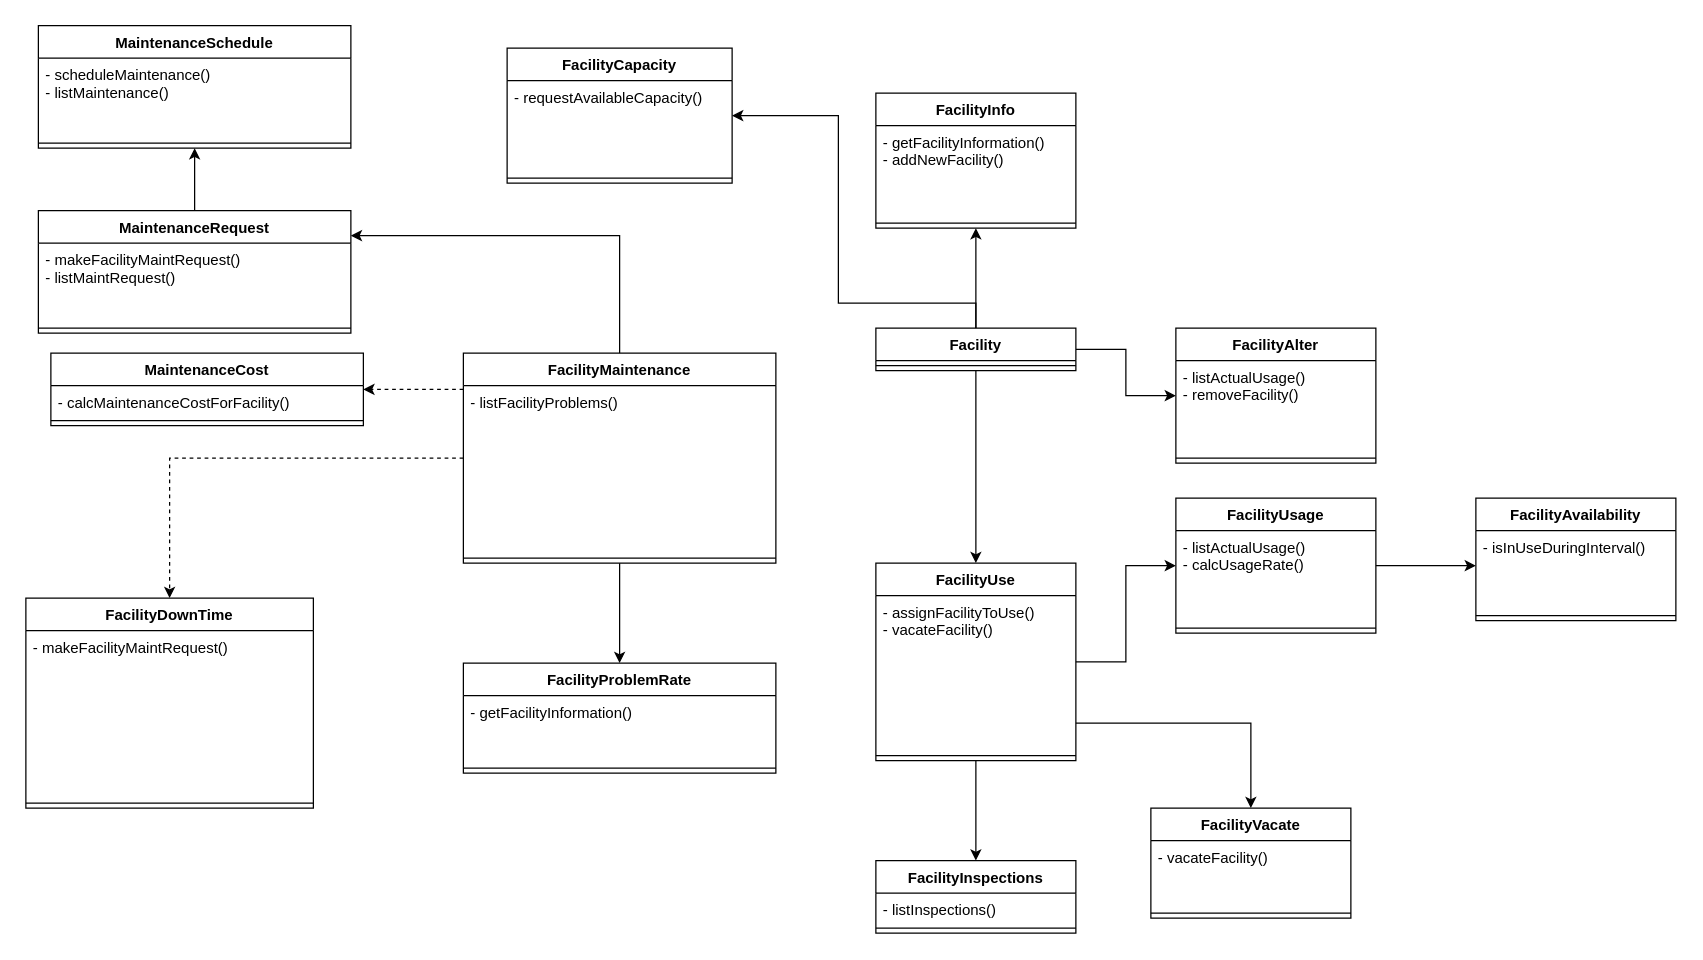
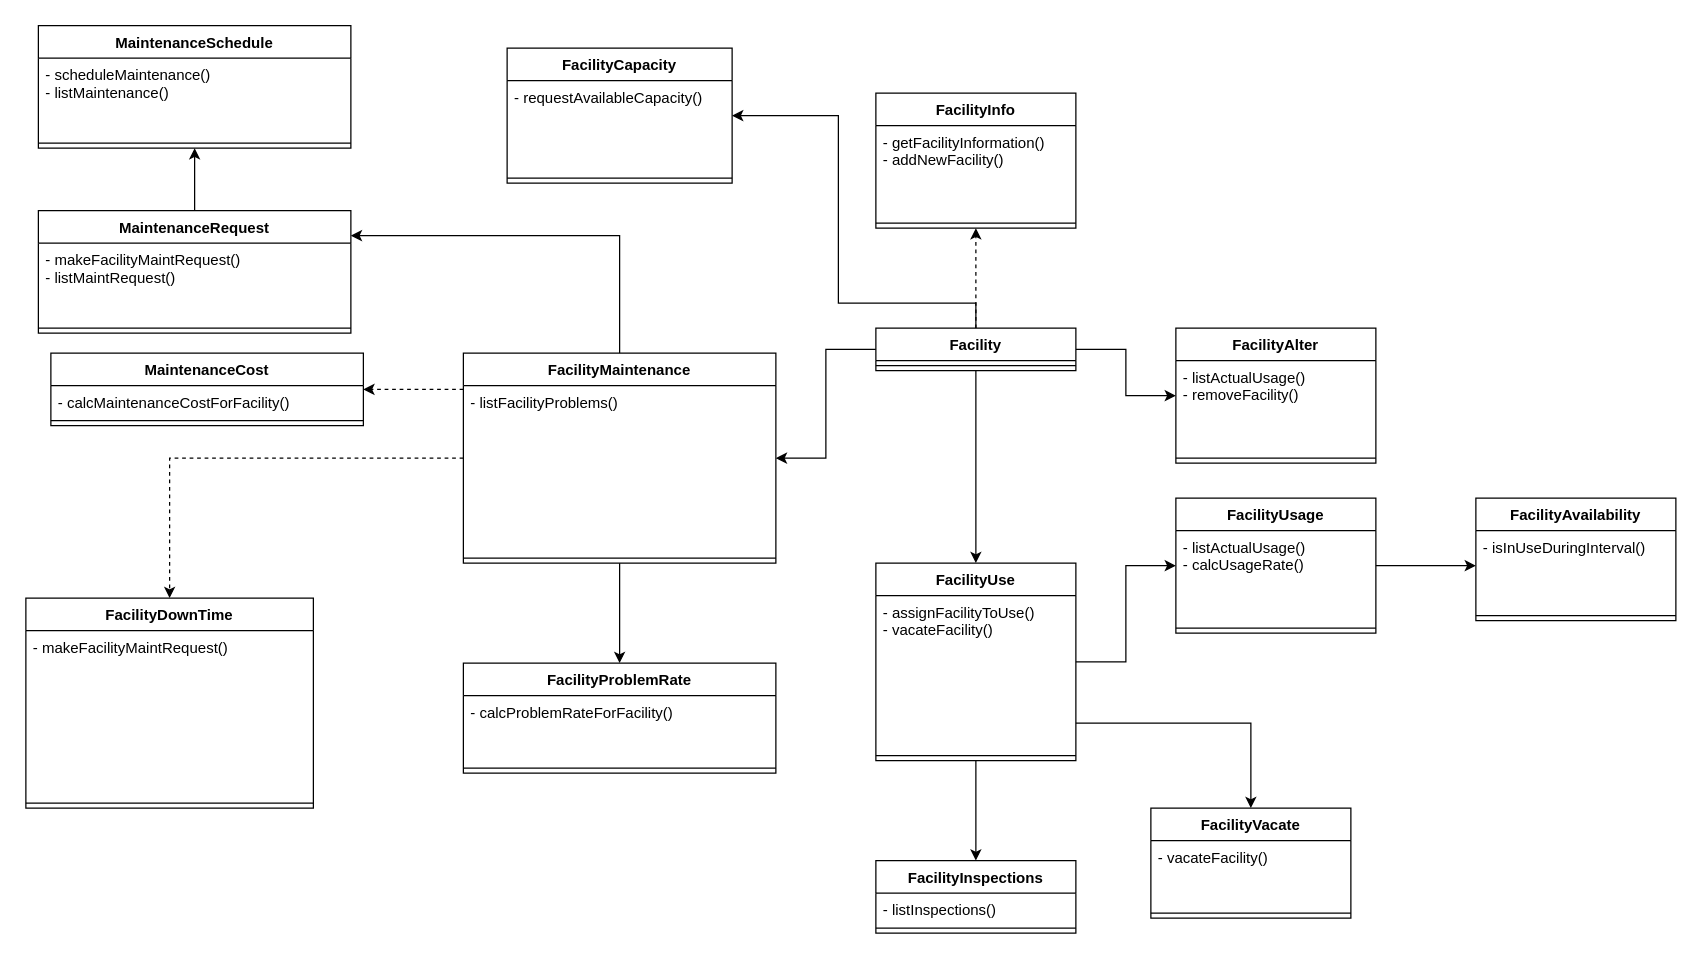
  <mxCell id="0" />
  <mxCell id="1" parent="0" />
  <mxCell id="2" value="" style="edgeStyle=orthogonalEdgeStyle;rounded=0;orthogonalLoop=1;jettySize=auto;html=1;" edge="1" parent="1" source="7" target="57"><mxGeometry relative="1" as="geometry"><Array as="points"><mxPoint x="780" y="242" /><mxPoint x="670" y="242" /><mxPoint x="670" y="92" /></Array></mxGeometry></mxCell>
  <mxCell id="3" value="" style="edgeStyle=orthogonalEdgeStyle;rounded=0;orthogonalLoop=1;jettySize=auto;html=1;" edge="1" parent="1" source="7" target="41"><mxGeometry relative="1" as="geometry" /></mxCell>
+ <mxCell id="4" value="" style="edgeStyle=orthogonalEdgeStyle;rounded=0;orthogonalLoop=1;jettySize=auto;html=1;" edge="1" parent="1" source="7" target="19"><mxGeometry relative="1" as="geometry" /></mxCell>
  <mxCell id="5" value="" style="edgeStyle=orthogonalEdgeStyle;rounded=0;orthogonalLoop=1;jettySize=auto;html=1;" edge="1" parent="1" source="7" target="12"><mxGeometry relative="1" as="geometry" /></mxCell>
- <mxCell id="6" value="" style="edgeStyle=orthogonalEdgeStyle;rounded=0;orthogonalLoop=1;jettySize=auto;html=1;" edge="1" parent="1" source="7" target="9"><mxGeometry relative="1" as="geometry" /></mxCell>
+ <mxCell id="6" value="" style="edgeStyle=orthogonalEdgeStyle;rounded=0;orthogonalLoop=1;jettySize=auto;html=1;dashed=1;" edge="1" parent="1" source="7" target="9"><mxGeometry relative="1" as="geometry" /></mxCell>
  <mxCell id="7" value="Facility&#10;" style="swimlane;fontStyle=1;align=center;verticalAlign=top;childLayout=stackLayout;horizontal=1;startSize=26;horizontalStack=0;resizeParent=1;resizeParentMax=0;resizeLast=0;collapsible=1;marginBottom=0;" vertex="1" parent="1"><mxGeometry x="700" y="262" width="160" height="34" as="geometry" /></mxCell>
  <mxCell id="8" value="" style="line;strokeWidth=1;fillColor=none;align=left;verticalAlign=middle;spacingTop=-1;spacingLeft=3;spacingRight=3;rotatable=0;labelPosition=right;points=[];portConstraint=eastwest;" vertex="1" parent="7"><mxGeometry y="26" width="160" height="8" as="geometry" /></mxCell>
  <mxCell id="9" value="FacilityInfo" style="swimlane;fontStyle=1;align=center;verticalAlign=top;childLayout=stackLayout;horizontal=1;startSize=26;horizontalStack=0;resizeParent=1;resizeParentMax=0;resizeLast=0;collapsible=1;marginBottom=0;" vertex="1" parent="1"><mxGeometry x="700" y="74" width="160" height="108" as="geometry" /></mxCell>
  <mxCell id="10" value="- getFacilityInformation()&#10;- addNewFacility()&#10;" style="text;strokeColor=none;fillColor=none;align=left;verticalAlign=top;spacingLeft=4;spacingRight=4;overflow=hidden;rotatable=0;points=[[0,0.5],[1,0.5]];portConstraint=eastwest;" vertex="1" parent="9"><mxGeometry y="26" width="160" height="74" as="geometry" /></mxCell>
  <mxCell id="11" value="" style="line;strokeWidth=1;fillColor=none;align=left;verticalAlign=middle;spacingTop=-1;spacingLeft=3;spacingRight=3;rotatable=0;labelPosition=right;points=[];portConstraint=eastwest;" vertex="1" parent="9"><mxGeometry y="100" width="160" height="8" as="geometry" /></mxCell>
  <mxCell id="12" value="FacilityAlter" style="swimlane;fontStyle=1;align=center;verticalAlign=top;childLayout=stackLayout;horizontal=1;startSize=26;horizontalStack=0;resizeParent=1;resizeParentMax=0;resizeLast=0;collapsible=1;marginBottom=0;" vertex="1" parent="1"><mxGeometry x="940" y="262" width="160" height="108" as="geometry" /></mxCell>
  <mxCell id="13" value="- listActualUsage()&#10;- removeFacility()" style="text;strokeColor=none;fillColor=none;align=left;verticalAlign=top;spacingLeft=4;spacingRight=4;overflow=hidden;rotatable=0;points=[[0,0.5],[1,0.5]];portConstraint=eastwest;" vertex="1" parent="12"><mxGeometry y="26" width="160" height="74" as="geometry" /></mxCell>
  <mxCell id="14" value="" style="line;strokeWidth=1;fillColor=none;align=left;verticalAlign=middle;spacingTop=-1;spacingLeft=3;spacingRight=3;rotatable=0;labelPosition=right;points=[];portConstraint=eastwest;" vertex="1" parent="12"><mxGeometry y="100" width="160" height="8" as="geometry" /></mxCell>
  <mxCell id="15" value="" style="edgeStyle=orthogonalEdgeStyle;rounded=0;orthogonalLoop=1;jettySize=auto;html=1;" edge="1" parent="1" source="19" target="32"><mxGeometry relative="1" as="geometry"><Array as="points"><mxPoint x="495" y="188" /></Array></mxGeometry></mxCell>
  <mxCell id="16" value="" style="edgeStyle=orthogonalEdgeStyle;rounded=0;orthogonalLoop=1;jettySize=auto;html=1;dashed=1;" edge="1" parent="1" source="19" target="28"><mxGeometry relative="1" as="geometry"><Array as="points"><mxPoint x="360" y="311" /><mxPoint x="360" y="311" /></Array></mxGeometry></mxCell>
  <mxCell id="17" value="" style="edgeStyle=orthogonalEdgeStyle;rounded=0;orthogonalLoop=1;jettySize=auto;html=1;dashed=1;" edge="1" parent="1" source="19" target="25"><mxGeometry relative="1" as="geometry" /></mxCell>
  <mxCell id="18" value="" style="edgeStyle=orthogonalEdgeStyle;rounded=0;orthogonalLoop=1;jettySize=auto;html=1;" edge="1" parent="1" source="19" target="22"><mxGeometry relative="1" as="geometry" /></mxCell>
  <mxCell id="19" value="FacilityMaintenance&#10;" style="swimlane;fontStyle=1;align=center;verticalAlign=top;childLayout=stackLayout;horizontal=1;startSize=26;horizontalStack=0;resizeParent=1;resizeParentMax=0;resizeLast=0;collapsible=1;marginBottom=0;" vertex="1" parent="1"><mxGeometry x="370" y="282" width="250" height="168" as="geometry" /></mxCell>
  <mxCell id="20" value="- listFacilityProblems()&#10;" style="text;strokeColor=none;fillColor=none;align=left;verticalAlign=top;spacingLeft=4;spacingRight=4;overflow=hidden;rotatable=0;points=[[0,0.5],[1,0.5]];portConstraint=eastwest;" vertex="1" parent="19"><mxGeometry y="26" width="250" height="134" as="geometry" /></mxCell>
  <mxCell id="21" value="" style="line;strokeWidth=1;fillColor=none;align=left;verticalAlign=middle;spacingTop=-1;spacingLeft=3;spacingRight=3;rotatable=0;labelPosition=right;points=[];portConstraint=eastwest;" vertex="1" parent="19"><mxGeometry y="160" width="250" height="8" as="geometry" /></mxCell>
  <mxCell id="22" value="FacilityProblemRate" style="swimlane;fontStyle=1;align=center;verticalAlign=top;childLayout=stackLayout;horizontal=1;startSize=26;horizontalStack=0;resizeParent=1;resizeParentMax=0;resizeLast=0;collapsible=1;marginBottom=0;" vertex="1" parent="1"><mxGeometry x="370" y="530" width="250" height="88" as="geometry" /></mxCell>
- <mxCell id="23" value="- getFacilityInformation()&#10;" style="text;strokeColor=none;fillColor=none;align=left;verticalAlign=top;spacingLeft=4;spacingRight=4;overflow=hidden;rotatable=0;points=[[0,0.5],[1,0.5]];portConstraint=eastwest;" vertex="1" parent="22"><mxGeometry y="26" width="250" height="54" as="geometry" /></mxCell>
+ <mxCell id="23" value="- calcProblemRateForFacility()&#10;" style="text;strokeColor=none;fillColor=none;align=left;verticalAlign=top;spacingLeft=4;spacingRight=4;overflow=hidden;rotatable=0;points=[[0,0.5],[1,0.5]];portConstraint=eastwest;" vertex="1" parent="22"><mxGeometry y="26" width="250" height="54" as="geometry" /></mxCell>
  <mxCell id="24" value="" style="line;strokeWidth=1;fillColor=none;align=left;verticalAlign=middle;spacingTop=-1;spacingLeft=3;spacingRight=3;rotatable=0;labelPosition=right;points=[];portConstraint=eastwest;" vertex="1" parent="22"><mxGeometry y="80" width="250" height="8" as="geometry" /></mxCell>
  <mxCell id="25" value="FacilityDownTime" style="swimlane;fontStyle=1;align=center;verticalAlign=top;childLayout=stackLayout;horizontal=1;startSize=26;horizontalStack=0;resizeParent=1;resizeParentMax=0;resizeLast=0;collapsible=1;marginBottom=0;" vertex="1" parent="1"><mxGeometry x="20" y="478" width="230" height="168" as="geometry" /></mxCell>
  <mxCell id="26" value="- makeFacilityMaintRequest()&#10;" style="text;strokeColor=none;fillColor=none;align=left;verticalAlign=top;spacingLeft=4;spacingRight=4;overflow=hidden;rotatable=0;points=[[0,0.5],[1,0.5]];portConstraint=eastwest;" vertex="1" parent="25"><mxGeometry y="26" width="230" height="134" as="geometry" /></mxCell>
  <mxCell id="27" value="" style="line;strokeWidth=1;fillColor=none;align=left;verticalAlign=middle;spacingTop=-1;spacingLeft=3;spacingRight=3;rotatable=0;labelPosition=right;points=[];portConstraint=eastwest;" vertex="1" parent="25"><mxGeometry y="160" width="230" height="8" as="geometry" /></mxCell>
  <mxCell id="28" value="MaintenanceCost" style="swimlane;fontStyle=1;align=center;verticalAlign=top;childLayout=stackLayout;horizontal=1;startSize=26;horizontalStack=0;resizeParent=1;resizeParentMax=0;resizeLast=0;collapsible=1;marginBottom=0;" vertex="1" parent="1"><mxGeometry x="40" y="282" width="250" height="58" as="geometry" /></mxCell>
  <mxCell id="29" value="- calcMaintenanceCostForFacility()&#10;" style="text;strokeColor=none;fillColor=none;align=left;verticalAlign=top;spacingLeft=4;spacingRight=4;overflow=hidden;rotatable=0;points=[[0,0.5],[1,0.5]];portConstraint=eastwest;" vertex="1" parent="28"><mxGeometry y="26" width="250" height="24" as="geometry" /></mxCell>
  <mxCell id="30" value="" style="line;strokeWidth=1;fillColor=none;align=left;verticalAlign=middle;spacingTop=-1;spacingLeft=3;spacingRight=3;rotatable=0;labelPosition=right;points=[];portConstraint=eastwest;" vertex="1" parent="28"><mxGeometry y="50" width="250" height="8" as="geometry" /></mxCell>
  <mxCell id="31" value="" style="edgeStyle=orthogonalEdgeStyle;rounded=0;orthogonalLoop=1;jettySize=auto;html=1;" edge="1" parent="1" source="32" target="35"><mxGeometry relative="1" as="geometry" /></mxCell>
  <mxCell id="32" value="MaintenanceRequest" style="swimlane;fontStyle=1;align=center;verticalAlign=top;childLayout=stackLayout;horizontal=1;startSize=26;horizontalStack=0;resizeParent=1;resizeParentMax=0;resizeLast=0;collapsible=1;marginBottom=0;" vertex="1" parent="1"><mxGeometry x="30" y="168" width="250" height="98" as="geometry" /></mxCell>
  <mxCell id="33" value="- makeFacilityMaintRequest()&#10;- listMaintRequest()&#10;" style="text;strokeColor=none;fillColor=none;align=left;verticalAlign=top;spacingLeft=4;spacingRight=4;overflow=hidden;rotatable=0;points=[[0,0.5],[1,0.5]];portConstraint=eastwest;" vertex="1" parent="32"><mxGeometry y="26" width="250" height="64" as="geometry" /></mxCell>
  <mxCell id="34" value="" style="line;strokeWidth=1;fillColor=none;align=left;verticalAlign=middle;spacingTop=-1;spacingLeft=3;spacingRight=3;rotatable=0;labelPosition=right;points=[];portConstraint=eastwest;" vertex="1" parent="32"><mxGeometry y="90" width="250" height="8" as="geometry" /></mxCell>
  <mxCell id="35" value="MaintenanceSchedule" style="swimlane;fontStyle=1;align=center;verticalAlign=top;childLayout=stackLayout;horizontal=1;startSize=26;horizontalStack=0;resizeParent=1;resizeParentMax=0;resizeLast=0;collapsible=1;marginBottom=0;" vertex="1" parent="1"><mxGeometry x="30" y="20" width="250" height="98" as="geometry" /></mxCell>
  <mxCell id="36" value="- scheduleMaintenance()&#10;- listMaintenance()&#10;" style="text;strokeColor=none;fillColor=none;align=left;verticalAlign=top;spacingLeft=4;spacingRight=4;overflow=hidden;rotatable=0;points=[[0,0.5],[1,0.5]];portConstraint=eastwest;" vertex="1" parent="35"><mxGeometry y="26" width="250" height="64" as="geometry" /></mxCell>
  <mxCell id="37" value="" style="line;strokeWidth=1;fillColor=none;align=left;verticalAlign=middle;spacingTop=-1;spacingLeft=3;spacingRight=3;rotatable=0;labelPosition=right;points=[];portConstraint=eastwest;" vertex="1" parent="35"><mxGeometry y="90" width="250" height="8" as="geometry" /></mxCell>
  <mxCell id="38" value="" style="edgeStyle=orthogonalEdgeStyle;rounded=0;orthogonalLoop=1;jettySize=auto;html=1;" edge="1" parent="1" source="41" target="51"><mxGeometry relative="1" as="geometry" /></mxCell>
  <mxCell id="39" value="" style="edgeStyle=orthogonalEdgeStyle;rounded=0;orthogonalLoop=1;jettySize=auto;html=1;" edge="1" parent="1" source="41" target="47"><mxGeometry relative="1" as="geometry"><Array as="points"><mxPoint x="1000" y="578" /></Array></mxGeometry></mxCell>
  <mxCell id="40" value="" style="edgeStyle=orthogonalEdgeStyle;rounded=0;orthogonalLoop=1;jettySize=auto;html=1;" edge="1" parent="1" source="41" target="44"><mxGeometry relative="1" as="geometry" /></mxCell>
  <mxCell id="41" value="FacilityUse&#10;" style="swimlane;fontStyle=1;align=center;verticalAlign=top;childLayout=stackLayout;horizontal=1;startSize=26;horizontalStack=0;resizeParent=1;resizeParentMax=0;resizeLast=0;collapsible=1;marginBottom=0;" vertex="1" parent="1"><mxGeometry x="700" y="450" width="160" height="158" as="geometry" /></mxCell>
  <mxCell id="42" value="- assignFacilityToUse()&#10;- vacateFacility()&#10;&#10;&#10;" style="text;strokeColor=none;fillColor=none;align=left;verticalAlign=top;spacingLeft=4;spacingRight=4;overflow=hidden;rotatable=0;points=[[0,0.5],[1,0.5]];portConstraint=eastwest;" vertex="1" parent="41"><mxGeometry y="26" width="160" height="124" as="geometry" /></mxCell>
  <mxCell id="43" value="" style="line;strokeWidth=1;fillColor=none;align=left;verticalAlign=middle;spacingTop=-1;spacingLeft=3;spacingRight=3;rotatable=0;labelPosition=right;points=[];portConstraint=eastwest;" vertex="1" parent="41"><mxGeometry y="150" width="160" height="8" as="geometry" /></mxCell>
  <mxCell id="44" value="FacilityInspections&#10;" style="swimlane;fontStyle=1;align=center;verticalAlign=top;childLayout=stackLayout;horizontal=1;startSize=26;horizontalStack=0;resizeParent=1;resizeParentMax=0;resizeLast=0;collapsible=1;marginBottom=0;" vertex="1" parent="1"><mxGeometry x="700" y="688" width="160" height="58" as="geometry" /></mxCell>
  <mxCell id="45" value="- listInspections()&#10;&#10;&#10;" style="text;strokeColor=none;fillColor=none;align=left;verticalAlign=top;spacingLeft=4;spacingRight=4;overflow=hidden;rotatable=0;points=[[0,0.5],[1,0.5]];portConstraint=eastwest;" vertex="1" parent="44"><mxGeometry y="26" width="160" height="24" as="geometry" /></mxCell>
  <mxCell id="46" value="" style="line;strokeWidth=1;fillColor=none;align=left;verticalAlign=middle;spacingTop=-1;spacingLeft=3;spacingRight=3;rotatable=0;labelPosition=right;points=[];portConstraint=eastwest;" vertex="1" parent="44"><mxGeometry y="50" width="160" height="8" as="geometry" /></mxCell>
  <mxCell id="47" value="FacilityVacate&#10;" style="swimlane;fontStyle=1;align=center;verticalAlign=top;childLayout=stackLayout;horizontal=1;startSize=26;horizontalStack=0;resizeParent=1;resizeParentMax=0;resizeLast=0;collapsible=1;marginBottom=0;" vertex="1" parent="1"><mxGeometry x="920" y="646" width="160" height="88" as="geometry" /></mxCell>
  <mxCell id="48" value="- vacateFacility()&#10;&#10;&#10;" style="text;strokeColor=none;fillColor=none;align=left;verticalAlign=top;spacingLeft=4;spacingRight=4;overflow=hidden;rotatable=0;points=[[0,0.5],[1,0.5]];portConstraint=eastwest;" vertex="1" parent="47"><mxGeometry y="26" width="160" height="54" as="geometry" /></mxCell>
  <mxCell id="49" value="" style="line;strokeWidth=1;fillColor=none;align=left;verticalAlign=middle;spacingTop=-1;spacingLeft=3;spacingRight=3;rotatable=0;labelPosition=right;points=[];portConstraint=eastwest;" vertex="1" parent="47"><mxGeometry y="80" width="160" height="8" as="geometry" /></mxCell>
  <mxCell id="50" value="" style="edgeStyle=orthogonalEdgeStyle;rounded=0;orthogonalLoop=1;jettySize=auto;html=1;" edge="1" parent="1" source="51" target="54"><mxGeometry relative="1" as="geometry"><Array as="points"><mxPoint x="1140" y="452" /><mxPoint x="1140" y="452" /></Array></mxGeometry></mxCell>
  <mxCell id="51" value="FacilityUsage&#10;" style="swimlane;fontStyle=1;align=center;verticalAlign=top;childLayout=stackLayout;horizontal=1;startSize=26;horizontalStack=0;resizeParent=1;resizeParentMax=0;resizeLast=0;collapsible=1;marginBottom=0;" vertex="1" parent="1"><mxGeometry x="940" y="398" width="160" height="108" as="geometry" /></mxCell>
  <mxCell id="52" value="- listActualUsage()&#10;- calcUsageRate()&#10;&#10;" style="text;strokeColor=none;fillColor=none;align=left;verticalAlign=top;spacingLeft=4;spacingRight=4;overflow=hidden;rotatable=0;points=[[0,0.5],[1,0.5]];portConstraint=eastwest;" vertex="1" parent="51"><mxGeometry y="26" width="160" height="74" as="geometry" /></mxCell>
  <mxCell id="53" value="" style="line;strokeWidth=1;fillColor=none;align=left;verticalAlign=middle;spacingTop=-1;spacingLeft=3;spacingRight=3;rotatable=0;labelPosition=right;points=[];portConstraint=eastwest;" vertex="1" parent="51"><mxGeometry y="100" width="160" height="8" as="geometry" /></mxCell>
  <mxCell id="54" value="FacilityAvailability&#10;" style="swimlane;fontStyle=1;align=center;verticalAlign=top;childLayout=stackLayout;horizontal=1;startSize=26;horizontalStack=0;resizeParent=1;resizeParentMax=0;resizeLast=0;collapsible=1;marginBottom=0;" vertex="1" parent="1"><mxGeometry x="1180" y="398" width="160" height="98" as="geometry" /></mxCell>
  <mxCell id="55" value="- isInUseDuringInterval()&#10;&#10;" style="text;strokeColor=none;fillColor=none;align=left;verticalAlign=top;spacingLeft=4;spacingRight=4;overflow=hidden;rotatable=0;points=[[0,0.5],[1,0.5]];portConstraint=eastwest;" vertex="1" parent="54"><mxGeometry y="26" width="160" height="64" as="geometry" /></mxCell>
  <mxCell id="56" value="" style="line;strokeWidth=1;fillColor=none;align=left;verticalAlign=middle;spacingTop=-1;spacingLeft=3;spacingRight=3;rotatable=0;labelPosition=right;points=[];portConstraint=eastwest;" vertex="1" parent="54"><mxGeometry y="90" width="160" height="8" as="geometry" /></mxCell>
  <mxCell id="57" value="FacilityCapacity" style="swimlane;fontStyle=1;align=center;verticalAlign=top;childLayout=stackLayout;horizontal=1;startSize=26;horizontalStack=0;resizeParent=1;resizeParentMax=0;resizeLast=0;collapsible=1;marginBottom=0;" vertex="1" parent="1"><mxGeometry x="405" y="38" width="180" height="108" as="geometry" /></mxCell>
  <mxCell id="58" value="- requestAvailableCapacity()&#10;" style="text;strokeColor=none;fillColor=none;align=left;verticalAlign=top;spacingLeft=4;spacingRight=4;overflow=hidden;rotatable=0;points=[[0,0.5],[1,0.5]];portConstraint=eastwest;" vertex="1" parent="57"><mxGeometry y="26" width="180" height="74" as="geometry" /></mxCell>
  <mxCell id="59" value="" style="line;strokeWidth=1;fillColor=none;align=left;verticalAlign=middle;spacingTop=-1;spacingLeft=3;spacingRight=3;rotatable=0;labelPosition=right;points=[];portConstraint=eastwest;" vertex="1" parent="57"><mxGeometry y="100" width="180" height="8" as="geometry" /></mxCell>
